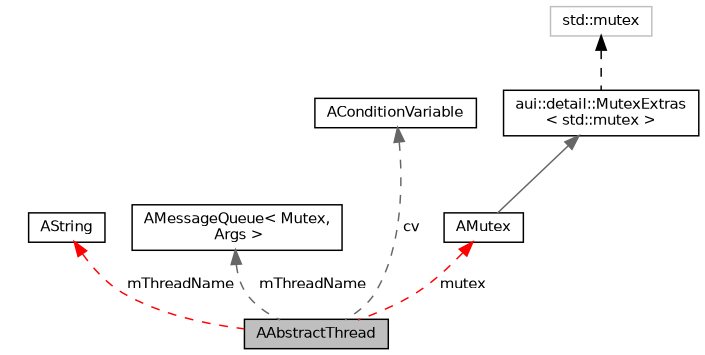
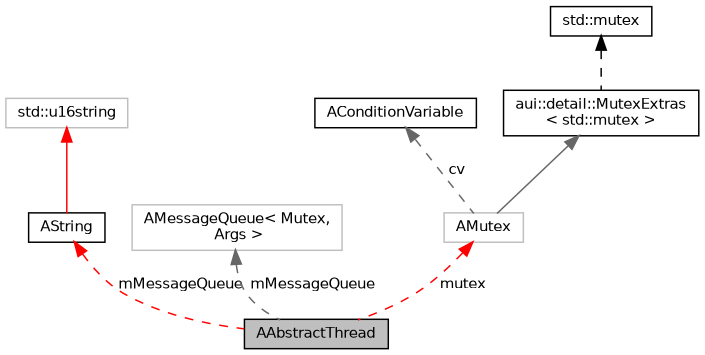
  digraph {
    node [color=black fillcolor=white fontname=Helvetica fontsize=10 shape=record style=filled]
    edge [color=red dir=back fontname=Helvetica fontsize=10 labelfontname=Helvetica labelfontsize=10 style=dashed]
    n1 [fillcolor=grey75 fontcolor=black height=0.2 label=AAbstractThread width=0.4]
    n2 [height=0.2 label=AString width=0.4]
-   n4 [height=0.2 label="AMessageQueue\< Mutex,\l Args \>" width=0.4]
+   n3 [color=grey75 height=0.2 label="std::u16string" width=0.4]
+   n4 [color=grey75 height=0.2 label="AMessageQueue\< Mutex,\l Args \>" width=0.4]
    n5 [height=0.2 label=AConditionVariable width=0.4]
-   n6 [height=0.2 label=AMutex width=0.4]
+   n6 [color=grey75 height=0.2 label=AMutex width=0.4]
    n7 [height=0.2 label="aui::detail::MutexExtras\l\< std::mutex \>" width=0.4]
-   n8 [color=grey75 height=0.2 label="std::mutex" width=0.4]
-   n2 -> n1 [label=" mThreadName"]
-   n4 -> n1 [color=gray40 label=" mThreadName"]
-   n5 -> n1 [color=gray40 label=" cv"]
+   n8 [height=0.2 label="std::mutex" width=0.4]
+   n2 -> n1 [label=" mMessageQueue"]
+   n3 -> n2 [style=solid]
+   n4 -> n1 [color=gray40 label=" mMessageQueue"]
+   n5 -> n6 [color=gray40 label=" cv"]
    n6 -> n1 [label=" mutex"]
    n7 -> n6 [color=gray40 style=solid]
    n8 -> n7 [color=black]
  }
